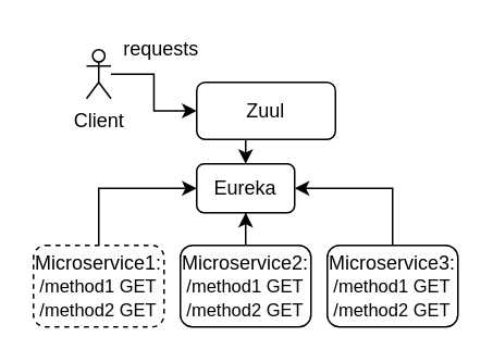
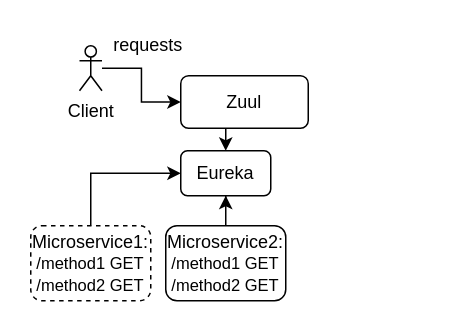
  <mxCell id="0" />
  <mxCell id="1" parent="0" />
  <mxCell id="2" value="Eureka" style="rounded=1;whiteSpace=wrap;html=1;" vertex="1" parent="1"><mxGeometry x="120" y="100" width="60" height="30" as="geometry" /></mxCell>
  <mxCell id="3" style="edgeStyle=orthogonalEdgeStyle;rounded=0;orthogonalLoop=1;jettySize=auto;html=1;exitX=0.5;exitY=1;exitDx=0;exitDy=0;entryX=0.5;entryY=0;entryDx=0;entryDy=0;" edge="1" parent="1" source="4" target="2"><mxGeometry relative="1" as="geometry" /></mxCell>
  <mxCell id="4" value="Zuul" style="rounded=1;whiteSpace=wrap;html=1;" vertex="1" parent="1"><mxGeometry x="120" y="50" width="85" height="35" as="geometry" /></mxCell>
  <mxCell id="5" style="edgeStyle=orthogonalEdgeStyle;rounded=0;orthogonalLoop=1;jettySize=auto;html=1;entryX=0;entryY=0.5;entryDx=0;entryDy=0;" edge="1" parent="1" source="6" target="4"><mxGeometry relative="1" as="geometry" /></mxCell>
  <mxCell id="6" value="Client" style="shape=umlActor;verticalLabelPosition=bottom;labelBackgroundColor=#ffffff;verticalAlign=top;html=1;outlineConnect=0;" vertex="1" parent="1"><mxGeometry x="52.5" y="30" width="15" height="30" as="geometry" /></mxCell>
  <mxCell id="7" style="edgeStyle=orthogonalEdgeStyle;rounded=0;orthogonalLoop=1;jettySize=auto;html=1;exitX=0.5;exitY=0;exitDx=0;exitDy=0;entryX=0;entryY=0.5;entryDx=0;entryDy=0;" edge="1" parent="1" source="8" target="2"><mxGeometry relative="1" as="geometry" /></mxCell>
  <mxCell id="8" value="Microservice1:&lt;br&gt;&lt;font style=&quot;font-size: 11px&quot;&gt;/method1 GET&lt;br&gt;/method2 GET&lt;/font&gt;" style="rounded=1;whiteSpace=wrap;html=1;dashed=1;" vertex="1" parent="1"><mxGeometry x="20" y="150" width="80" height="50" as="geometry" /></mxCell>
  <mxCell id="9" style="edgeStyle=orthogonalEdgeStyle;rounded=0;orthogonalLoop=1;jettySize=auto;html=1;exitX=0.5;exitY=0;exitDx=0;exitDy=0;" edge="1" parent="1" source="10" target="2"><mxGeometry relative="1" as="geometry" /></mxCell>
  <mxCell id="10" value="Microservice2:&lt;br&gt;&lt;font style=&quot;font-size: 11px&quot;&gt;/method1 GET&lt;br&gt;/method2 GET&lt;/font&gt;" style="rounded=1;whiteSpace=wrap;html=1;" vertex="1" parent="1"><mxGeometry x="110" y="150" width="80" height="50" as="geometry" /></mxCell>
- <mxCell id="11" style="edgeStyle=orthogonalEdgeStyle;rounded=0;orthogonalLoop=1;jettySize=auto;html=1;exitX=0.5;exitY=0;exitDx=0;exitDy=0;entryX=1;entryY=0.5;entryDx=0;entryDy=0;" edge="1" parent="1" source="12" target="2"><mxGeometry relative="1" as="geometry" /></mxCell>
- <mxCell id="12" value="Microservice3:&lt;br&gt;&lt;font style=&quot;font-size: 11px&quot;&gt;/method1 GET&lt;br&gt;/method2 GET&lt;/font&gt;" style="rounded=1;whiteSpace=wrap;html=1;" vertex="1" parent="1"><mxGeometry x="200" y="150" width="80" height="50" as="geometry" /></mxCell>
  <mxCell id="13" value="requests" style="text;html=1;align=center;verticalAlign=middle;resizable=0;points=[];autosize=1;" vertex="1" parent="1"><mxGeometry x="67.5" y="20" width="60" height="20" as="geometry" /></mxCell>
